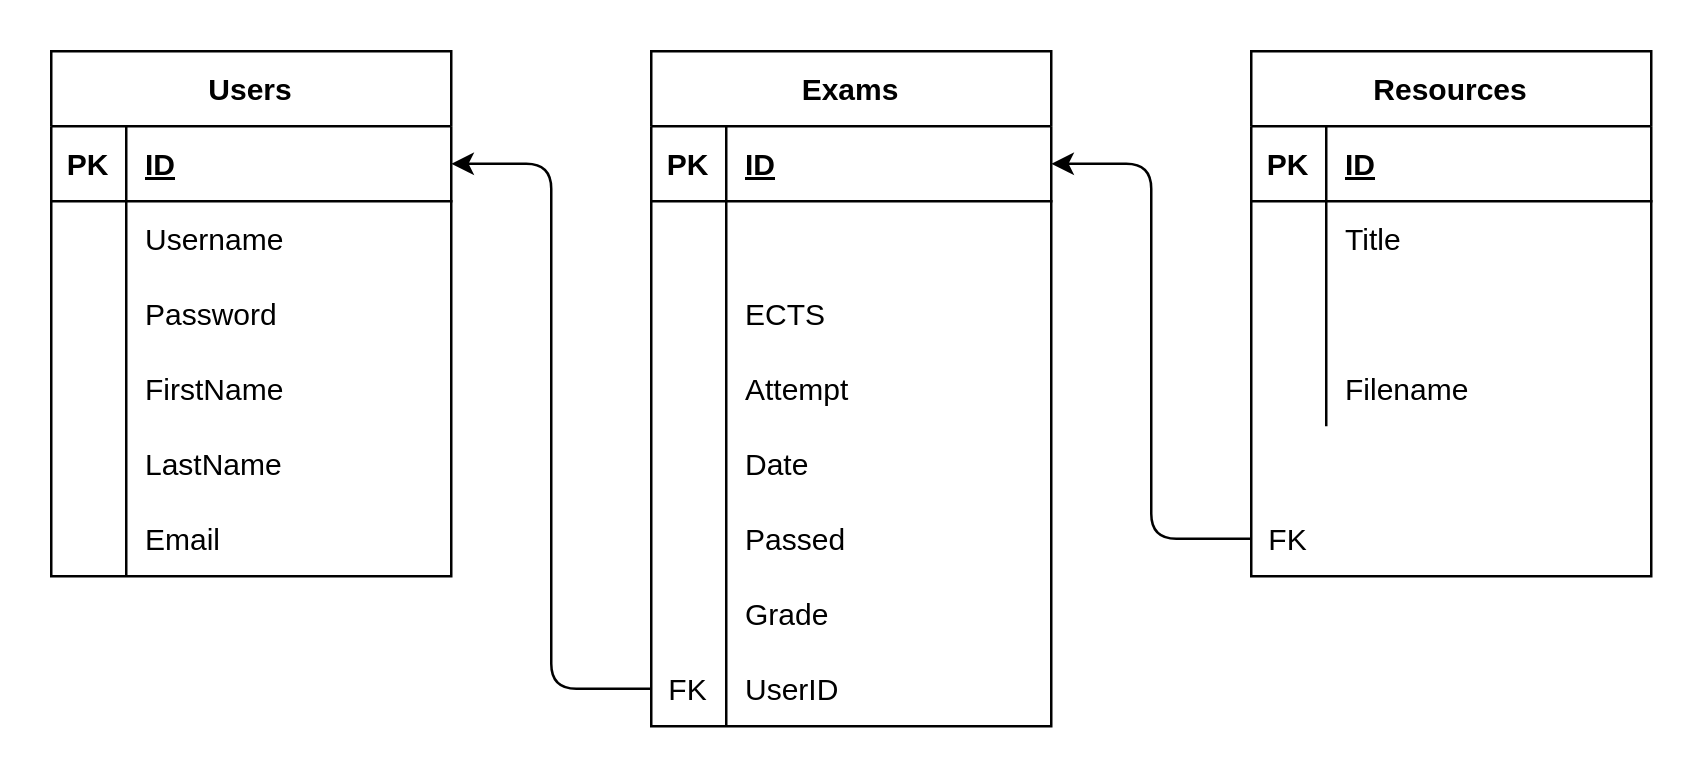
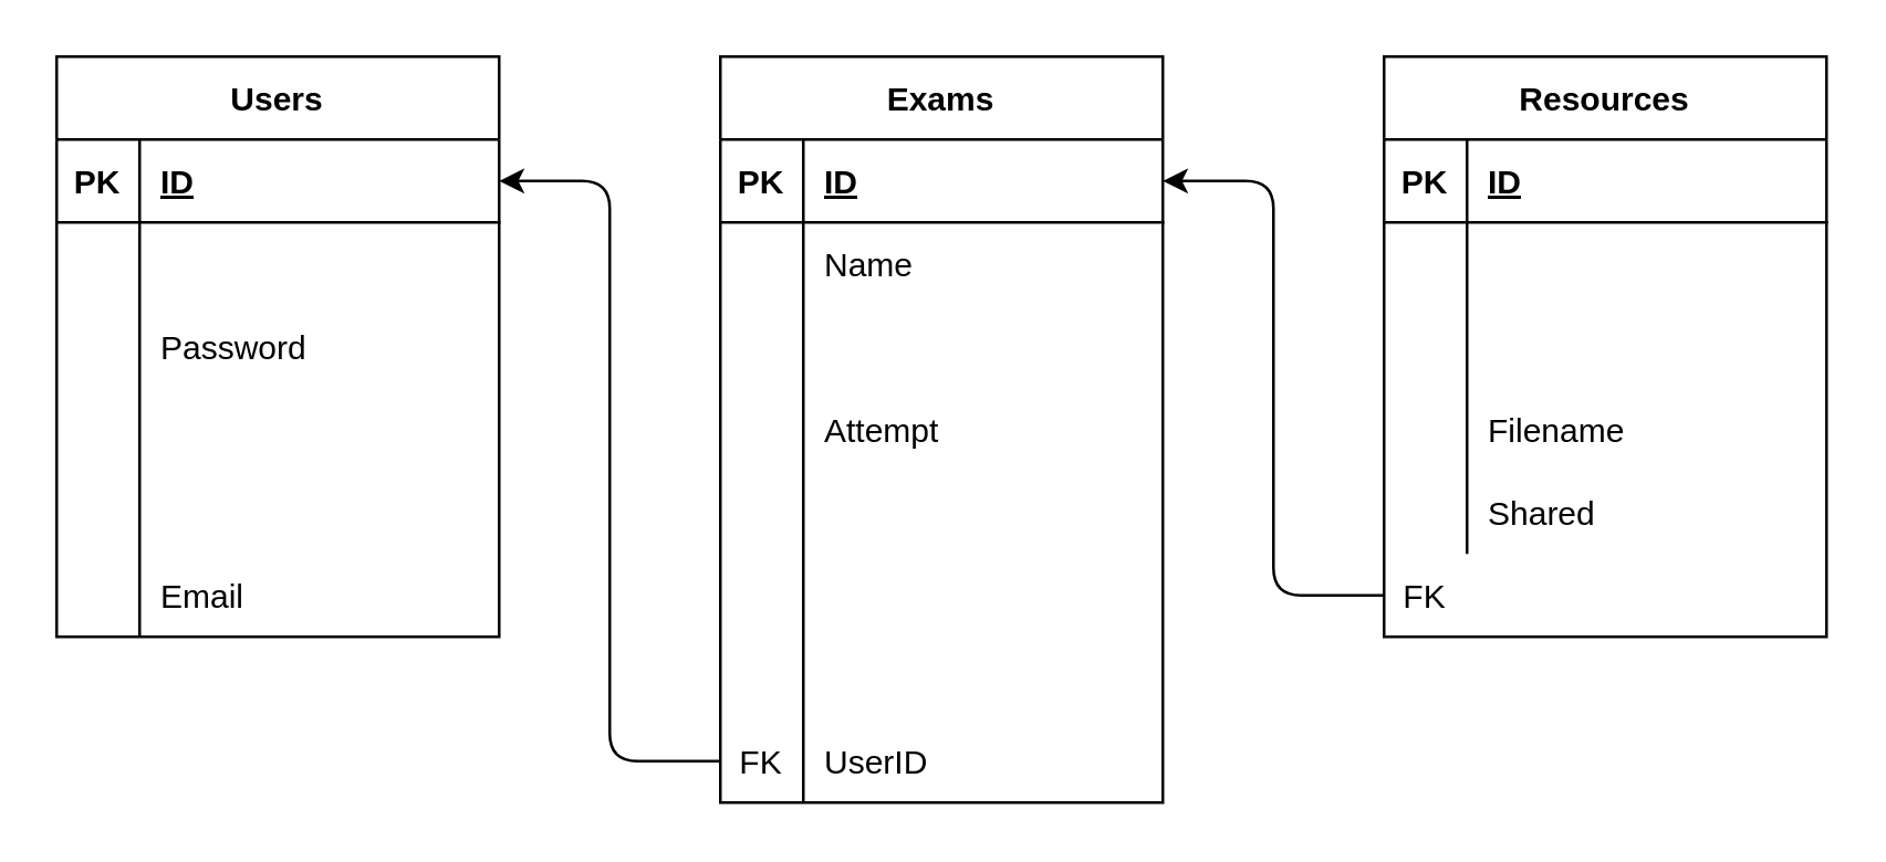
  <mxCell id="0" />
  <mxCell id="1" parent="0" />
  <mxCell id="2" value="Exams" style="shape=table;startSize=30;container=1;collapsible=1;childLayout=tableLayout;fixedRows=1;rowLines=0;fontStyle=1;align=center;resizeLast=1;" parent="1" vertex="1"><mxGeometry x="260" y="20" width="160" height="270" as="geometry" /></mxCell>
  <mxCell id="3" value="" style="shape=partialRectangle;collapsible=0;dropTarget=0;pointerEvents=0;fillColor=none;top=0;left=0;bottom=1;right=0;points=[[0,0.5],[1,0.5]];portConstraint=eastwest;" parent="2" vertex="1"><mxGeometry y="30" width="160" height="30" as="geometry" /></mxCell>
  <mxCell id="4" value="PK" style="shape=partialRectangle;connectable=0;fillColor=none;top=0;left=0;bottom=0;right=0;fontStyle=1;overflow=hidden;" parent="3" vertex="1"><mxGeometry width="30" height="30" as="geometry" /></mxCell>
  <mxCell id="5" value="ID" style="shape=partialRectangle;connectable=0;fillColor=none;top=0;left=0;bottom=0;right=0;align=left;spacingLeft=6;fontStyle=5;overflow=hidden;" parent="3" vertex="1"><mxGeometry x="30" width="130" height="30" as="geometry" /></mxCell>
  <mxCell id="6" value="" style="shape=partialRectangle;collapsible=0;dropTarget=0;pointerEvents=0;fillColor=none;top=0;left=0;bottom=0;right=0;points=[[0,0.5],[1,0.5]];portConstraint=eastwest;" parent="2" vertex="1"><mxGeometry y="60" width="160" height="30" as="geometry" /></mxCell>
  <mxCell id="7" value="" style="shape=partialRectangle;connectable=0;fillColor=none;top=0;left=0;bottom=0;right=0;editable=1;overflow=hidden;" parent="6" vertex="1"><mxGeometry width="30" height="30" as="geometry" /></mxCell>
+ <mxCell id="8" value="Name" style="shape=partialRectangle;connectable=0;fillColor=none;top=0;left=0;bottom=0;right=0;align=left;spacingLeft=6;overflow=hidden;" parent="6" vertex="1"><mxGeometry x="30" width="130" height="30" as="geometry" /></mxCell>
  <mxCell id="9" value="" style="shape=partialRectangle;collapsible=0;dropTarget=0;pointerEvents=0;fillColor=none;top=0;left=0;bottom=0;right=0;points=[[0,0.5],[1,0.5]];portConstraint=eastwest;" parent="2" vertex="1"><mxGeometry y="90" width="160" height="30" as="geometry" /></mxCell>
  <mxCell id="10" value="" style="shape=partialRectangle;connectable=0;fillColor=none;top=0;left=0;bottom=0;right=0;editable=1;overflow=hidden;" parent="9" vertex="1"><mxGeometry width="30" height="30" as="geometry" /></mxCell>
- <mxCell id="11" value="ECTS" style="shape=partialRectangle;connectable=0;fillColor=none;top=0;left=0;bottom=0;right=0;align=left;spacingLeft=6;overflow=hidden;" parent="9" vertex="1"><mxGeometry x="30" width="130" height="30" as="geometry" /></mxCell>
  <mxCell id="12" value="" style="shape=partialRectangle;collapsible=0;dropTarget=0;pointerEvents=0;fillColor=none;top=0;left=0;bottom=0;right=0;points=[[0,0.5],[1,0.5]];portConstraint=eastwest;" parent="2" vertex="1"><mxGeometry y="120" width="160" height="30" as="geometry" /></mxCell>
  <mxCell id="13" value="" style="shape=partialRectangle;connectable=0;fillColor=none;top=0;left=0;bottom=0;right=0;editable=1;overflow=hidden;" parent="12" vertex="1"><mxGeometry width="30" height="30" as="geometry" /></mxCell>
  <mxCell id="14" value="Attempt" style="shape=partialRectangle;connectable=0;fillColor=none;top=0;left=0;bottom=0;right=0;align=left;spacingLeft=6;overflow=hidden;" parent="12" vertex="1"><mxGeometry x="30" width="130" height="30" as="geometry" /></mxCell>
  <mxCell id="15" value="" style="shape=partialRectangle;collapsible=0;dropTarget=0;pointerEvents=0;fillColor=none;top=0;left=0;bottom=0;right=0;points=[[0,0.5],[1,0.5]];portConstraint=eastwest;" parent="2" vertex="1"><mxGeometry y="150" width="160" height="30" as="geometry" /></mxCell>
  <mxCell id="16" value="" style="shape=partialRectangle;connectable=0;fillColor=none;top=0;left=0;bottom=0;right=0;editable=1;overflow=hidden;" parent="15" vertex="1"><mxGeometry width="30" height="30" as="geometry" /></mxCell>
- <mxCell id="17" value="Date" style="shape=partialRectangle;connectable=0;fillColor=none;top=0;left=0;bottom=0;right=0;align=left;spacingLeft=6;overflow=hidden;" parent="15" vertex="1"><mxGeometry x="30" width="130" height="30" as="geometry" /></mxCell>
  <mxCell id="18" value="" style="shape=partialRectangle;collapsible=0;dropTarget=0;pointerEvents=0;fillColor=none;top=0;left=0;bottom=0;right=0;points=[[0,0.5],[1,0.5]];portConstraint=eastwest;" parent="2" vertex="1"><mxGeometry y="180" width="160" height="30" as="geometry" /></mxCell>
  <mxCell id="19" value="" style="shape=partialRectangle;connectable=0;fillColor=none;top=0;left=0;bottom=0;right=0;editable=1;overflow=hidden;" parent="18" vertex="1"><mxGeometry width="30" height="30" as="geometry" /></mxCell>
- <mxCell id="20" value="Passed" style="shape=partialRectangle;connectable=0;fillColor=none;top=0;left=0;bottom=0;right=0;align=left;spacingLeft=6;overflow=hidden;" parent="18" vertex="1"><mxGeometry x="30" width="130" height="30" as="geometry" /></mxCell>
  <mxCell id="21" value="" style="shape=partialRectangle;collapsible=0;dropTarget=0;pointerEvents=0;fillColor=none;top=0;left=0;bottom=0;right=0;points=[[0,0.5],[1,0.5]];portConstraint=eastwest;" parent="2" vertex="1"><mxGeometry y="210" width="160" height="30" as="geometry" /></mxCell>
  <mxCell id="22" value="" style="shape=partialRectangle;connectable=0;fillColor=none;top=0;left=0;bottom=0;right=0;editable=1;overflow=hidden;" parent="21" vertex="1"><mxGeometry width="30" height="30" as="geometry" /></mxCell>
- <mxCell id="23" value="Grade" style="shape=partialRectangle;connectable=0;fillColor=none;top=0;left=0;bottom=0;right=0;align=left;spacingLeft=6;overflow=hidden;" parent="21" vertex="1"><mxGeometry x="30" width="130" height="30" as="geometry" /></mxCell>
  <mxCell id="24" value="" style="shape=partialRectangle;collapsible=0;dropTarget=0;pointerEvents=0;fillColor=none;top=0;left=0;bottom=0;right=0;points=[[0,0.5],[1,0.5]];portConstraint=eastwest;" parent="2" vertex="1"><mxGeometry y="240" width="160" height="30" as="geometry" /></mxCell>
  <mxCell id="25" value="FK" style="shape=partialRectangle;connectable=0;fillColor=none;top=0;left=0;bottom=0;right=0;fontStyle=0;overflow=hidden;" parent="24" vertex="1"><mxGeometry width="30" height="30" as="geometry" /></mxCell>
  <mxCell id="26" value="UserID" style="shape=partialRectangle;connectable=0;fillColor=none;top=0;left=0;bottom=0;right=0;align=left;spacingLeft=6;fontStyle=0;overflow=hidden;" parent="24" vertex="1"><mxGeometry x="30" width="130" height="30" as="geometry" /></mxCell>
  <mxCell id="27" value="Users" style="shape=table;startSize=30;container=1;collapsible=1;childLayout=tableLayout;fixedRows=1;rowLines=0;fontStyle=1;align=center;resizeLast=1;" parent="1" vertex="1"><mxGeometry x="20" y="20" width="160" height="210" as="geometry"><mxRectangle x="500" y="330" width="70" height="30" as="alternateBounds" /></mxGeometry></mxCell>
  <mxCell id="28" value="" style="shape=partialRectangle;collapsible=0;dropTarget=0;pointerEvents=0;fillColor=none;top=0;left=0;bottom=1;right=0;points=[[0,0.5],[1,0.5]];portConstraint=eastwest;" parent="27" vertex="1"><mxGeometry y="30" width="160" height="30" as="geometry" /></mxCell>
  <mxCell id="29" value="PK" style="shape=partialRectangle;connectable=0;fillColor=none;top=0;left=0;bottom=0;right=0;fontStyle=1;overflow=hidden;" parent="28" vertex="1"><mxGeometry width="30" height="30" as="geometry" /></mxCell>
  <mxCell id="30" value="ID" style="shape=partialRectangle;connectable=0;fillColor=none;top=0;left=0;bottom=0;right=0;align=left;spacingLeft=6;fontStyle=5;overflow=hidden;" parent="28" vertex="1"><mxGeometry x="30" width="130" height="30" as="geometry" /></mxCell>
  <mxCell id="31" value="" style="shape=partialRectangle;collapsible=0;dropTarget=0;pointerEvents=0;fillColor=none;top=0;left=0;bottom=0;right=0;points=[[0,0.5],[1,0.5]];portConstraint=eastwest;" parent="27" vertex="1"><mxGeometry y="60" width="160" height="30" as="geometry" /></mxCell>
  <mxCell id="32" value="" style="shape=partialRectangle;connectable=0;fillColor=none;top=0;left=0;bottom=0;right=0;editable=1;overflow=hidden;" parent="31" vertex="1"><mxGeometry width="30" height="30" as="geometry" /></mxCell>
- <mxCell id="33" value="Username" style="shape=partialRectangle;connectable=0;fillColor=none;top=0;left=0;bottom=0;right=0;align=left;spacingLeft=6;overflow=hidden;" parent="31" vertex="1"><mxGeometry x="30" width="130" height="30" as="geometry" /></mxCell>
  <mxCell id="34" value="" style="shape=partialRectangle;collapsible=0;dropTarget=0;pointerEvents=0;fillColor=none;top=0;left=0;bottom=0;right=0;points=[[0,0.5],[1,0.5]];portConstraint=eastwest;" parent="27" vertex="1"><mxGeometry y="90" width="160" height="30" as="geometry" /></mxCell>
  <mxCell id="35" value="" style="shape=partialRectangle;connectable=0;fillColor=none;top=0;left=0;bottom=0;right=0;editable=1;overflow=hidden;" parent="34" vertex="1"><mxGeometry width="30" height="30" as="geometry" /></mxCell>
  <mxCell id="36" value="Password" style="shape=partialRectangle;connectable=0;fillColor=none;top=0;left=0;bottom=0;right=0;align=left;spacingLeft=6;overflow=hidden;" parent="34" vertex="1"><mxGeometry x="30" width="130" height="30" as="geometry" /></mxCell>
  <mxCell id="37" value="" style="shape=partialRectangle;collapsible=0;dropTarget=0;pointerEvents=0;fillColor=none;top=0;left=0;bottom=0;right=0;points=[[0,0.5],[1,0.5]];portConstraint=eastwest;" parent="27" vertex="1"><mxGeometry y="120" width="160" height="30" as="geometry" /></mxCell>
  <mxCell id="38" value="" style="shape=partialRectangle;connectable=0;fillColor=none;top=0;left=0;bottom=0;right=0;editable=1;overflow=hidden;" parent="37" vertex="1"><mxGeometry width="30" height="30" as="geometry" /></mxCell>
- <mxCell id="39" value="FirstName" style="shape=partialRectangle;connectable=0;fillColor=none;top=0;left=0;bottom=0;right=0;align=left;spacingLeft=6;overflow=hidden;" parent="37" vertex="1"><mxGeometry x="30" width="130" height="30" as="geometry" /></mxCell>
  <mxCell id="40" value="" style="shape=partialRectangle;collapsible=0;dropTarget=0;pointerEvents=0;fillColor=none;top=0;left=0;bottom=0;right=0;points=[[0,0.5],[1,0.5]];portConstraint=eastwest;" parent="27" vertex="1"><mxGeometry y="150" width="160" height="30" as="geometry" /></mxCell>
  <mxCell id="41" value="" style="shape=partialRectangle;connectable=0;fillColor=none;top=0;left=0;bottom=0;right=0;editable=1;overflow=hidden;" parent="40" vertex="1"><mxGeometry width="30" height="30" as="geometry" /></mxCell>
- <mxCell id="42" value="LastName" style="shape=partialRectangle;connectable=0;fillColor=none;top=0;left=0;bottom=0;right=0;align=left;spacingLeft=6;overflow=hidden;" parent="40" vertex="1"><mxGeometry x="30" width="130" height="30" as="geometry" /></mxCell>
  <mxCell id="43" value="" style="shape=partialRectangle;collapsible=0;dropTarget=0;pointerEvents=0;fillColor=none;top=0;left=0;bottom=0;right=0;points=[[0,0.5],[1,0.5]];portConstraint=eastwest;" parent="27" vertex="1"><mxGeometry y="180" width="160" height="30" as="geometry" /></mxCell>
  <mxCell id="44" value="" style="shape=partialRectangle;connectable=0;fillColor=none;top=0;left=0;bottom=0;right=0;editable=1;overflow=hidden;" parent="43" vertex="1"><mxGeometry width="30" height="30" as="geometry" /></mxCell>
  <mxCell id="45" value="Email" style="shape=partialRectangle;connectable=0;fillColor=none;top=0;left=0;bottom=0;right=0;align=left;spacingLeft=6;overflow=hidden;" parent="43" vertex="1"><mxGeometry x="30" width="130" height="30" as="geometry" /></mxCell>
  <mxCell id="46" value="" style="endArrow=classic;html=1;exitX=0;exitY=0.5;exitDx=0;exitDy=0;entryX=1;entryY=0.5;entryDx=0;entryDy=0;" parent="1" source="24" target="28" edge="1"><mxGeometry width="50" height="50" relative="1" as="geometry"><mxPoint x="70" y="200" as="sourcePoint" /><mxPoint x="120" y="150" as="targetPoint" /><Array as="points"><mxPoint x="220" y="275" /><mxPoint x="220" y="65" /></Array></mxGeometry></mxCell>
  <mxCell id="47" value="Resources" style="shape=table;startSize=30;container=1;collapsible=1;childLayout=tableLayout;fixedRows=1;rowLines=0;fontStyle=1;align=center;resizeLast=1;fillColor=none;" parent="1" vertex="1"><mxGeometry x="500" y="20" width="160" height="210" as="geometry" /></mxCell>
  <mxCell id="48" value="" style="shape=partialRectangle;collapsible=0;dropTarget=0;pointerEvents=0;fillColor=none;top=0;left=0;bottom=1;right=0;points=[[0,0.5],[1,0.5]];portConstraint=eastwest;" parent="47" vertex="1"><mxGeometry y="30" width="160" height="30" as="geometry" /></mxCell>
  <mxCell id="49" value="PK" style="shape=partialRectangle;connectable=0;fillColor=none;top=0;left=0;bottom=0;right=0;fontStyle=1;overflow=hidden;" parent="48" vertex="1"><mxGeometry width="30" height="30" as="geometry" /></mxCell>
  <mxCell id="50" value="ID" style="shape=partialRectangle;connectable=0;fillColor=none;top=0;left=0;bottom=0;right=0;align=left;spacingLeft=6;fontStyle=5;overflow=hidden;" parent="48" vertex="1"><mxGeometry x="30" width="130" height="30" as="geometry" /></mxCell>
  <mxCell id="51" value="" style="shape=partialRectangle;collapsible=0;dropTarget=0;pointerEvents=0;fillColor=none;top=0;left=0;bottom=0;right=0;points=[[0,0.5],[1,0.5]];portConstraint=eastwest;" parent="47" vertex="1"><mxGeometry y="60" width="160" height="30" as="geometry" /></mxCell>
  <mxCell id="52" value="" style="shape=partialRectangle;connectable=0;fillColor=none;top=0;left=0;bottom=0;right=0;editable=1;overflow=hidden;" parent="51" vertex="1"><mxGeometry width="30" height="30" as="geometry" /></mxCell>
- <mxCell id="53" value="Title" style="shape=partialRectangle;connectable=0;fillColor=none;top=0;left=0;bottom=0;right=0;align=left;spacingLeft=6;overflow=hidden;" parent="51" vertex="1"><mxGeometry x="30" width="130" height="30" as="geometry" /></mxCell>
  <mxCell id="54" value="" style="shape=partialRectangle;collapsible=0;dropTarget=0;pointerEvents=0;fillColor=none;top=0;left=0;bottom=0;right=0;points=[[0,0.5],[1,0.5]];portConstraint=eastwest;" parent="47" vertex="1"><mxGeometry y="90" width="160" height="30" as="geometry" /></mxCell>
  <mxCell id="55" value="" style="shape=partialRectangle;connectable=0;fillColor=none;top=0;left=0;bottom=0;right=0;editable=1;overflow=hidden;" parent="54" vertex="1"><mxGeometry width="30" height="30" as="geometry" /></mxCell>
  <mxCell id="56" value="" style="shape=partialRectangle;collapsible=0;dropTarget=0;pointerEvents=0;fillColor=none;top=0;left=0;bottom=0;right=0;points=[[0,0.5],[1,0.5]];portConstraint=eastwest;" parent="47" vertex="1"><mxGeometry y="120" width="160" height="30" as="geometry" /></mxCell>
  <mxCell id="57" value="" style="shape=partialRectangle;connectable=0;fillColor=none;top=0;left=0;bottom=0;right=0;editable=1;overflow=hidden;" parent="56" vertex="1"><mxGeometry width="30" height="30" as="geometry" /></mxCell>
  <mxCell id="58" value="Filename" style="shape=partialRectangle;connectable=0;fillColor=none;top=0;left=0;bottom=0;right=0;align=left;spacingLeft=6;overflow=hidden;" parent="56" vertex="1"><mxGeometry x="30" width="130" height="30" as="geometry" /></mxCell>
  <mxCell id="59" value="" style="shape=partialRectangle;collapsible=0;dropTarget=0;pointerEvents=0;fillColor=none;top=0;left=0;bottom=0;right=0;points=[[0,0.5],[1,0.5]];portConstraint=eastwest;" vertex="1" parent="47"><mxGeometry y="150" width="160" height="30" as="geometry" /></mxCell>
  <mxCell id="60" value="" style="shape=partialRectangle;connectable=0;fillColor=none;top=0;left=0;bottom=0;right=0;editable=1;overflow=hidden;" vertex="1" parent="59"><mxGeometry width="30" height="30" as="geometry" /></mxCell>
+ <mxCell id="61" value="Shared" style="shape=partialRectangle;connectable=0;fillColor=none;top=0;left=0;bottom=0;right=0;align=left;spacingLeft=6;overflow=hidden;" vertex="1" parent="59"><mxGeometry x="30" width="130" height="30" as="geometry" /></mxCell>
  <mxCell id="62" value="" style="shape=partialRectangle;collapsible=0;dropTarget=0;pointerEvents=0;fillColor=none;top=0;left=0;bottom=0;right=0;points=[[0,0.5],[1,0.5]];portConstraint=eastwest;" vertex="1" parent="47"><mxGeometry y="180" width="160" height="30" as="geometry" /></mxCell>
  <mxCell id="63" value="FK" style="shape=partialRectangle;connectable=0;fillColor=none;top=0;left=0;bottom=0;right=0;fontStyle=0;overflow=hidden;" vertex="1" parent="62"><mxGeometry width="30" height="30" as="geometry" /></mxCell>
  <mxCell id="64" value="" style="endArrow=classic;html=1;exitX=0;exitY=0.5;exitDx=0;exitDy=0;entryX=1;entryY=0.5;entryDx=0;entryDy=0;" edge="1" parent="1" source="62" target="3"><mxGeometry width="50" height="50" relative="1" as="geometry"><mxPoint x="510" y="310" as="sourcePoint" /><mxPoint x="560" y="260" as="targetPoint" /><Array as="points"><mxPoint x="460" y="215" /><mxPoint x="460" y="65" /></Array></mxGeometry></mxCell>
